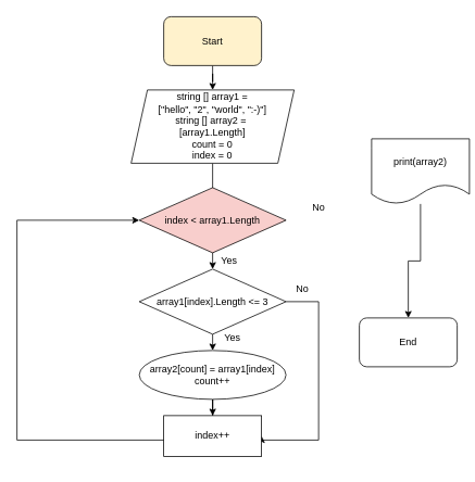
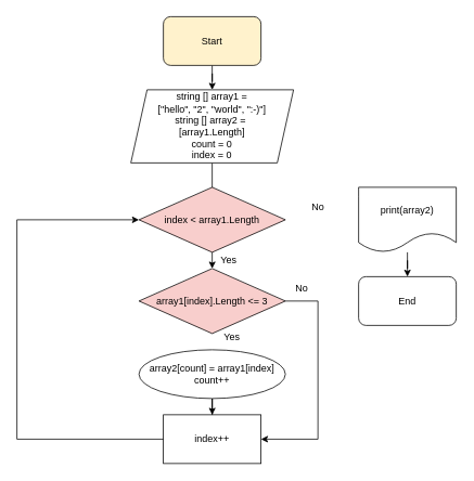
  <mxCell id="0" />
  <mxCell id="1" parent="0" />
  <mxCell id="2" value="" style="edgeStyle=orthogonalEdgeStyle;rounded=0;orthogonalLoop=1;jettySize=auto;html=1;" parent="1" source="3" target="5" edge="1"><mxGeometry relative="1" as="geometry" /></mxCell>
  <mxCell id="3" value="Start" style="rounded=1;whiteSpace=wrap;html=1;fillColor=#fff2cc;" parent="1" vertex="1"><mxGeometry x="200" y="20" width="120" height="60" as="geometry" /></mxCell>
  <mxCell id="4" value="" style="edgeStyle=orthogonalEdgeStyle;rounded=0;orthogonalLoop=1;jettySize=auto;html=1;" parent="1" source="5" target="8" edge="1"><mxGeometry relative="1" as="geometry" /></mxCell>
  <mxCell id="5" value="string [] array1 = &lt;br&gt;[&quot;hello&quot;, &quot;2&quot;, &quot;world&quot;, &quot;:-)&quot;&lt;span style=&quot;background-color: initial;&quot;&gt;]&lt;br&gt;string [] array2 =&amp;nbsp;&lt;br&gt;[array1.Length]&lt;br&gt;count = 0&lt;br&gt;index = 0&lt;br&gt;&lt;/span&gt;" style="shape=parallelogram;perimeter=parallelogramPerimeter;whiteSpace=wrap;html=1;fixedSize=1;" parent="1" vertex="1"><mxGeometry x="160" y="110" width="200" height="90" as="geometry" /></mxCell>
- <mxCell id="6" style="edgeStyle=orthogonalEdgeStyle;rounded=0;orthogonalLoop=1;jettySize=auto;html=1;exitX=0.5;exitY=1;exitDx=0;exitDy=0;entryX=0.5;entryY=0;entryDx=0;entryDy=0;" parent="1" source="8" target="13" edge="1"><mxGeometry relative="1" as="geometry" /></mxCell>
  <mxCell id="7" style="edgeStyle=orthogonalEdgeStyle;rounded=0;orthogonalLoop=1;jettySize=auto;html=1;exitX=1;exitY=0.5;exitDx=0;exitDy=0;entryX=1;entryY=0.5;entryDx=0;entryDy=0;" parent="1" source="8" target="15" edge="1"><mxGeometry relative="1" as="geometry"><mxPoint x="440" y="270" as="targetPoint" /><Array as="points"><mxPoint x="390" y="370" /><mxPoint x="390" y="540" /></Array></mxGeometry></mxCell>
- <mxCell id="8" value="array1[index].Length &amp;lt;= 3" style="rhombus;whiteSpace=wrap;html=1;" parent="1" vertex="1"><mxGeometry x="170" y="330" width="180" height="80" as="geometry" /></mxCell>
+ <mxCell id="8" value="array1[index].Length &amp;lt;= 3" style="rhombus;whiteSpace=wrap;html=1;fillColor=#f8cecc;" parent="1" vertex="1"><mxGeometry x="170" y="330" width="180" height="80" as="geometry" /></mxCell>
  <mxCell id="9" value="" style="edgeStyle=orthogonalEdgeStyle;rounded=0;orthogonalLoop=1;jettySize=auto;html=1;" parent="1" source="10" target="11" edge="1"><mxGeometry relative="1" as="geometry" /></mxCell>
- <mxCell id="10" value="print(array2)" style="shape=document;whiteSpace=wrap;html=1;boundedLbl=1;" parent="1" vertex="1"><mxGeometry x="455" y="170" width="120" height="80" as="geometry" /></mxCell>
- <mxCell id="11" value="End" style="rounded=1;whiteSpace=wrap;html=1;" parent="1" vertex="1"><mxGeometry x="440" y="390" width="120" height="60" as="geometry" /></mxCell>
+ <mxCell id="10" value="print(array2)" style="shape=document;whiteSpace=wrap;html=1;boundedLbl=1;" parent="1" vertex="1"><mxGeometry x="440" y="230" width="120" height="80" as="geometry" /></mxCell>
+ <mxCell id="11" value="End" style="rounded=1;whiteSpace=wrap;html=1;" parent="1" vertex="1"><mxGeometry x="440" y="340" width="120" height="60" as="geometry" /></mxCell>
  <mxCell id="12" value="" style="edgeStyle=orthogonalEdgeStyle;rounded=0;orthogonalLoop=1;jettySize=auto;html=1;" parent="1" source="13" target="15" edge="1"><mxGeometry relative="1" as="geometry" /></mxCell>
  <mxCell id="13" value="array2[count] = array1[index]&lt;br&gt;count++" style="ellipse;whiteSpace=wrap;html=1;" parent="1" vertex="1"><mxGeometry x="170" y="430" width="180" height="60" as="geometry" /></mxCell>
  <mxCell id="14" style="edgeStyle=orthogonalEdgeStyle;rounded=0;orthogonalLoop=1;jettySize=auto;html=1;exitX=0.5;exitY=0;exitDx=0;exitDy=0;" parent="1" source="15" edge="1"><mxGeometry relative="1" as="geometry"><Array as="points"><mxPoint x="260" y="540" /><mxPoint x="20" y="540" /><mxPoint x="20" y="270" /></Array><mxPoint x="170" y="270" as="targetPoint" /></mxGeometry></mxCell>
- <mxCell id="15" value="index++" style="rounded=0;whiteSpace=wrap;html=1;" parent="1" vertex="1"><mxGeometry x="200" y="510" width="120" height="50" as="geometry" /></mxCell>
+ <mxCell id="15" value="index++" style="rounded=0;whiteSpace=wrap;html=1;" parent="1" vertex="1"><mxGeometry x="200" y="510" width="120" height="60" as="geometry" /></mxCell>
  <mxCell id="16" value="Yes" style="text;html=1;align=center;verticalAlign=middle;resizable=0;points=[];autosize=1;strokeColor=none;fillColor=none;" parent="1" vertex="1"><mxGeometry x="260" y="305" width="40" height="30" as="geometry" /></mxCell>
  <mxCell id="17" value="No" style="text;html=1;align=center;verticalAlign=middle;resizable=0;points=[];autosize=1;strokeColor=none;fillColor=none;" parent="1" vertex="1"><mxGeometry x="370" y="240" width="40" height="30" as="geometry" /></mxCell>
  <mxCell id="18" value="index &amp;lt; array1.Length" style="rhombus;whiteSpace=wrap;html=1;fillColor=#f8cecc;" vertex="1" parent="1"><mxGeometry x="170" y="230" width="180" height="80" as="geometry" /></mxCell>
  <mxCell id="19" value="Yes" style="text;html=1;align=center;verticalAlign=middle;resizable=0;points=[];autosize=1;strokeColor=none;fillColor=none;" vertex="1" parent="1"><mxGeometry x="264" y="400" width="40" height="30" as="geometry" /></mxCell>
  <mxCell id="20" value="No" style="text;html=1;align=center;verticalAlign=middle;resizable=0;points=[];autosize=1;strokeColor=none;fillColor=none;" vertex="1" parent="1"><mxGeometry x="350" y="340" width="40" height="30" as="geometry" /></mxCell>
